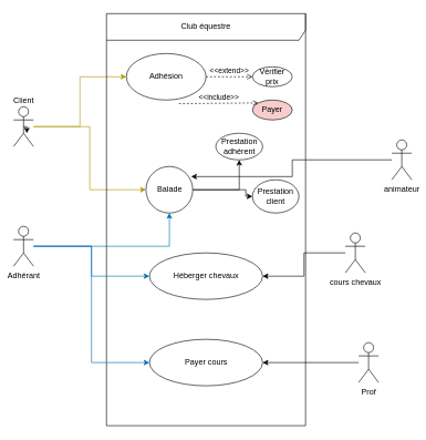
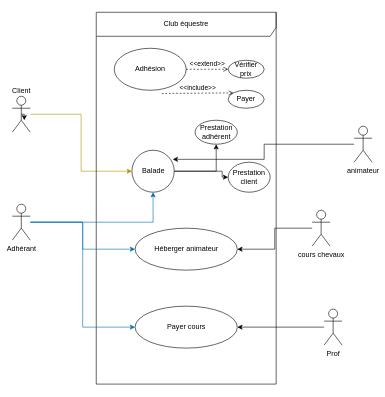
  <mxCell id="0" />
  <mxCell id="1" parent="0" />
- <mxCell id="2" style="edgeStyle=orthogonalEdgeStyle;rounded=0;orthogonalLoop=1;jettySize=auto;html=1;entryX=0;entryY=0.5;entryDx=0;entryDy=0;fillColor=#e3c800;strokeColor=#B09500;" edge="1" parent="1" source="4" target="11"><mxGeometry relative="1" as="geometry" /></mxCell>
  <mxCell id="3" style="edgeStyle=orthogonalEdgeStyle;rounded=0;orthogonalLoop=1;jettySize=auto;html=1;entryX=0;entryY=0.5;entryDx=0;entryDy=0;fontColor=#F09437;fillColor=#e3c800;strokeColor=#B09500;" edge="1" parent="1" source="4" target="15"><mxGeometry relative="1" as="geometry" /></mxCell>
  <mxCell id="4" value="Client" style="shape=umlActor;verticalLabelPosition=top;verticalAlign=bottom;html=1;labelPosition=center;align=center;" vertex="1" parent="1"><mxGeometry x="20" y="160" width="30" height="60" as="geometry" /></mxCell>
  <mxCell id="5" value="Club équestre" style="shape=umlFrame;whiteSpace=wrap;html=1;pointerEvents=0;width=300;height=40;" vertex="1" parent="1"><mxGeometry x="160" y="20" width="300" height="620" as="geometry" /></mxCell>
  <mxCell id="6" style="edgeStyle=orthogonalEdgeStyle;rounded=0;orthogonalLoop=1;jettySize=auto;html=1;fillColor=#1ba1e2;strokeColor=#006EAF;" edge="1" parent="1" source="9" target="12"><mxGeometry relative="1" as="geometry" /></mxCell>
  <mxCell id="7" style="edgeStyle=orthogonalEdgeStyle;rounded=0;orthogonalLoop=1;jettySize=auto;html=1;entryX=0;entryY=0.5;entryDx=0;entryDy=0;fillColor=#1ba1e2;strokeColor=#006EAF;" edge="1" parent="1" source="9" target="16"><mxGeometry relative="1" as="geometry" /></mxCell>
  <mxCell id="8" style="edgeStyle=orthogonalEdgeStyle;rounded=0;orthogonalLoop=1;jettySize=auto;html=1;entryX=0.5;entryY=1;entryDx=0;entryDy=0;fillColor=#1ba1e2;strokeColor=#006EAF;" edge="1" parent="1" source="9" target="15"><mxGeometry relative="1" as="geometry" /></mxCell>
  <mxCell id="9" value="Adhérant" style="shape=umlActor;verticalLabelPosition=bottom;verticalAlign=top;html=1;" vertex="1" parent="1"><mxGeometry x="20" y="340" width="30" height="60" as="geometry" /></mxCell>
  <mxCell id="10" style="edgeStyle=orthogonalEdgeStyle;rounded=0;orthogonalLoop=1;jettySize=auto;html=1;exitX=0.5;exitY=0.5;exitDx=0;exitDy=0;exitPerimeter=0;entryX=0.667;entryY=0.667;entryDx=0;entryDy=0;entryPerimeter=0;" edge="1" parent="1" source="4" target="4"><mxGeometry relative="1" as="geometry" /></mxCell>
  <mxCell id="11" value="Adhésion" style="ellipse;whiteSpace=wrap;html=1;" vertex="1" parent="1"><mxGeometry x="190" y="80" width="120" height="70" as="geometry" /></mxCell>
- <mxCell id="12" value="Héberger chevaux" style="ellipse;whiteSpace=wrap;html=1;" vertex="1" parent="1"><mxGeometry x="224.75" y="380" width="170.5" height="70" as="geometry" /></mxCell>
+ <mxCell id="12" value="Héberger animateur" style="ellipse;whiteSpace=wrap;html=1;" vertex="1" parent="1"><mxGeometry x="224.75" y="380" width="170.5" height="70" as="geometry" /></mxCell>
  <mxCell id="13" value="" style="edgeStyle=orthogonalEdgeStyle;rounded=0;orthogonalLoop=1;jettySize=auto;html=1;" edge="1" parent="1" source="15" target="23"><mxGeometry relative="1" as="geometry" /></mxCell>
  <mxCell id="14" value="" style="edgeStyle=orthogonalEdgeStyle;rounded=0;orthogonalLoop=1;jettySize=auto;html=1;" edge="1" parent="1" source="15" target="24"><mxGeometry relative="1" as="geometry"><Array as="points"><mxPoint x="370" y="285" /><mxPoint x="370" y="295" /></Array></mxGeometry></mxCell>
  <mxCell id="15" value="Balade" style="ellipse;whiteSpace=wrap;html=1;" vertex="1" parent="1"><mxGeometry x="219.5" y="250" width="70.5" height="70" as="geometry" /></mxCell>
  <mxCell id="16" value="Payer cours" style="ellipse;whiteSpace=wrap;html=1;" vertex="1" parent="1"><mxGeometry x="224.75" y="510" width="170.5" height="70" as="geometry" /></mxCell>
  <mxCell id="17" value="animateur" style="shape=umlActor;verticalLabelPosition=bottom;verticalAlign=top;html=1;" vertex="1" parent="1"><mxGeometry x="590" y="210" width="30" height="60" as="geometry" /></mxCell>
  <mxCell id="18" style="edgeStyle=orthogonalEdgeStyle;rounded=0;orthogonalLoop=1;jettySize=auto;html=1;exitX=0.5;exitY=1;exitDx=0;exitDy=0;" edge="1" parent="1" source="11" target="11"><mxGeometry relative="1" as="geometry" /></mxCell>
  <mxCell id="19" value="Vérifier prix" style="ellipse;whiteSpace=wrap;html=1;" vertex="1" parent="1"><mxGeometry x="380" y="100" width="60" height="30" as="geometry" /></mxCell>
  <mxCell id="20" value="&amp;lt;&amp;lt;include&amp;gt;&amp;gt;" style="html=1;verticalAlign=bottom;labelBackgroundColor=none;endArrow=open;endFill=0;dashed=1;rounded=0;entryX=0;entryY=0;entryDx=0;entryDy=0;exitX=0.66;exitY=1.077;exitDx=0;exitDy=0;exitPerimeter=0;" edge="1" parent="1" source="11" target="22"><mxGeometry width="160" relative="1" as="geometry"><mxPoint x="270" y="220" as="sourcePoint" /><mxPoint x="430" y="220" as="targetPoint" /></mxGeometry></mxCell>
  <mxCell id="21" value="&amp;lt;&amp;lt;extend&amp;gt;&amp;gt;" style="html=1;verticalAlign=bottom;labelBackgroundColor=none;endArrow=open;endFill=0;dashed=1;rounded=0;entryX=0;entryY=0.5;entryDx=0;entryDy=0;exitX=1;exitY=0.5;exitDx=0;exitDy=0;" edge="1" parent="1" source="11" target="19"><mxGeometry width="160" relative="1" as="geometry"><mxPoint x="200" y="180" as="sourcePoint" /><mxPoint x="360" y="180" as="targetPoint" /></mxGeometry></mxCell>
- <mxCell id="22" value="Payer" style="ellipse;whiteSpace=wrap;html=1;fillColor=#f8cecc;" vertex="1" parent="1"><mxGeometry x="380" y="150" width="60" height="30" as="geometry" /></mxCell>
+ <mxCell id="22" value="Payer" style="ellipse;whiteSpace=wrap;html=1;" vertex="1" parent="1"><mxGeometry x="380" y="150" width="60" height="30" as="geometry" /></mxCell>
  <mxCell id="23" value="Prestation adhérent" style="ellipse;whiteSpace=wrap;html=1;" vertex="1" parent="1"><mxGeometry x="324.75" y="200" width="70.5" height="40" as="geometry" /></mxCell>
  <mxCell id="24" value="Prestation client" style="ellipse;whiteSpace=wrap;html=1;" vertex="1" parent="1"><mxGeometry x="380" y="270" width="70" height="50" as="geometry" /></mxCell>
  <mxCell id="25" style="edgeStyle=orthogonalEdgeStyle;rounded=0;orthogonalLoop=1;jettySize=auto;html=1;entryX=1;entryY=0.5;entryDx=0;entryDy=0;" edge="1" parent="1" source="26" target="16"><mxGeometry relative="1" as="geometry" /></mxCell>
  <mxCell id="26" value="Prof" style="shape=umlActor;verticalLabelPosition=bottom;verticalAlign=top;html=1;" vertex="1" parent="1"><mxGeometry x="540" y="515" width="30" height="60" as="geometry" /></mxCell>
  <mxCell id="27" style="edgeStyle=orthogonalEdgeStyle;rounded=0;orthogonalLoop=1;jettySize=auto;html=1;" edge="1" parent="1" source="28" target="12"><mxGeometry relative="1" as="geometry" /></mxCell>
  <mxCell id="28" value="cours chevaux" style="shape=umlActor;verticalLabelPosition=bottom;verticalAlign=top;html=1;" vertex="1" parent="1"><mxGeometry x="520" y="350" width="30" height="60" as="geometry" /></mxCell>
  <mxCell id="29" style="edgeStyle=orthogonalEdgeStyle;rounded=0;orthogonalLoop=1;jettySize=auto;html=1;entryX=0.966;entryY=0.217;entryDx=0;entryDy=0;entryPerimeter=0;" edge="1" parent="1" source="17" target="15"><mxGeometry relative="1" as="geometry" /></mxCell>
